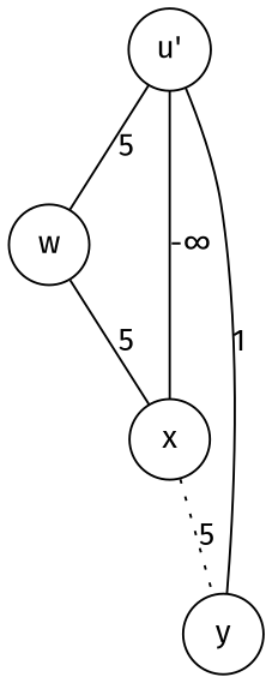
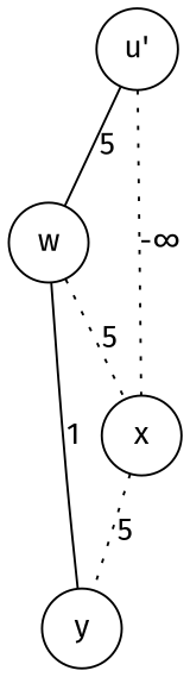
  graph {
    fontname="Fira Sans"
    node [fontname="Fira Sans" shape=circle]
    edge [fontname="Fira Sans"]
    n1 [label="u'"]
    w
    x
    y
    n1 -- w [label=5]
-   n1 -- x [label="-∞" style=solid]
-   w -- x [label=5]
-   n1 -- y [label=1]
+   n1 -- x [label="-∞" style=dotted]
+   w -- x [label=5 style=dotted]
+   w -- y [label=1]
    x -- y [label=5 style=dotted]
  }
